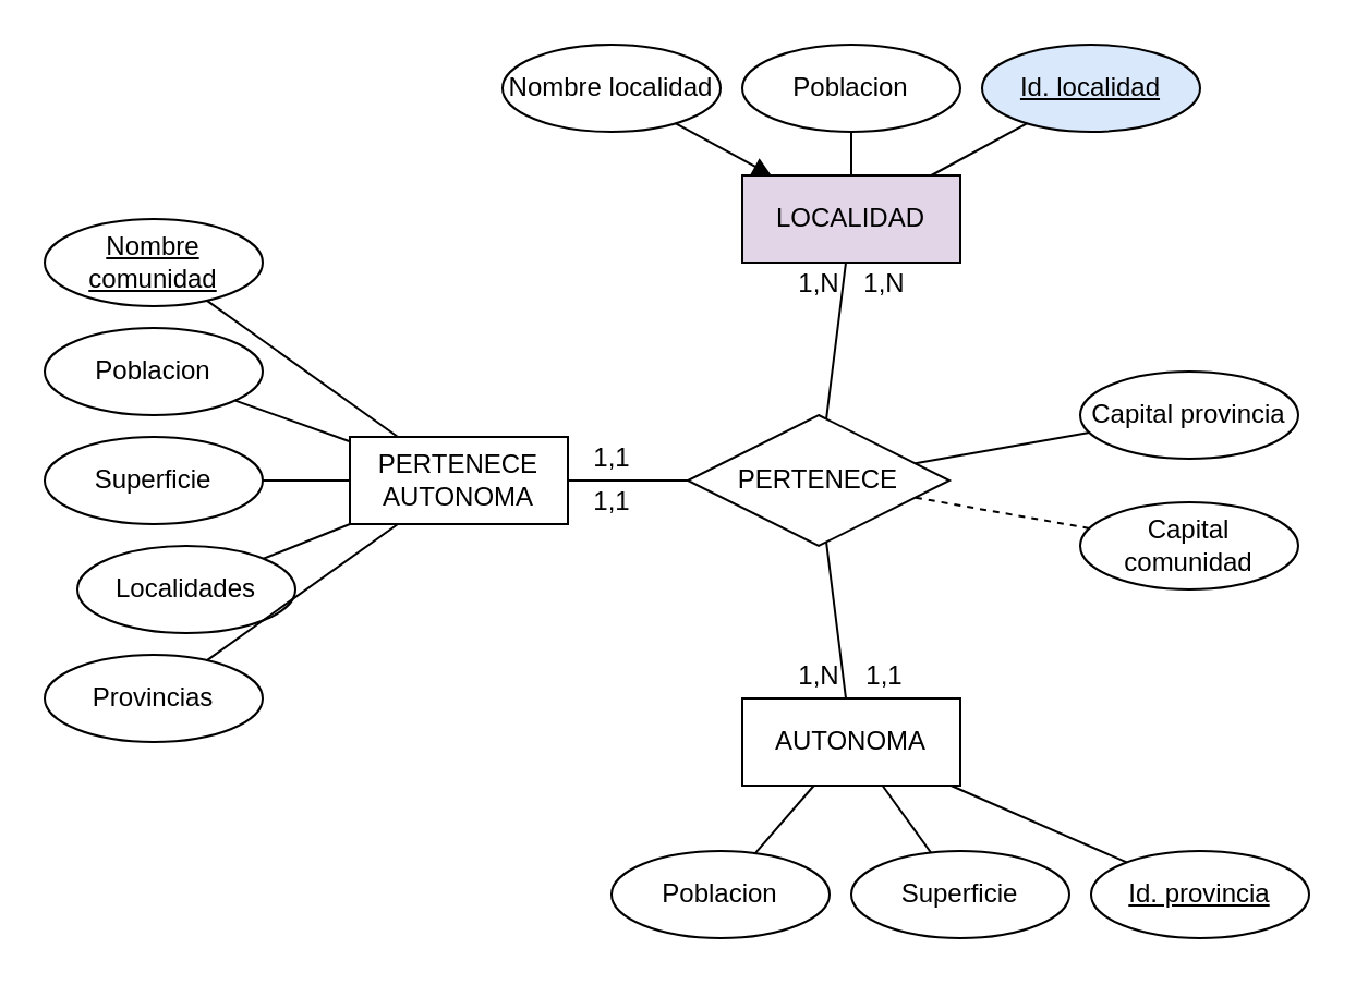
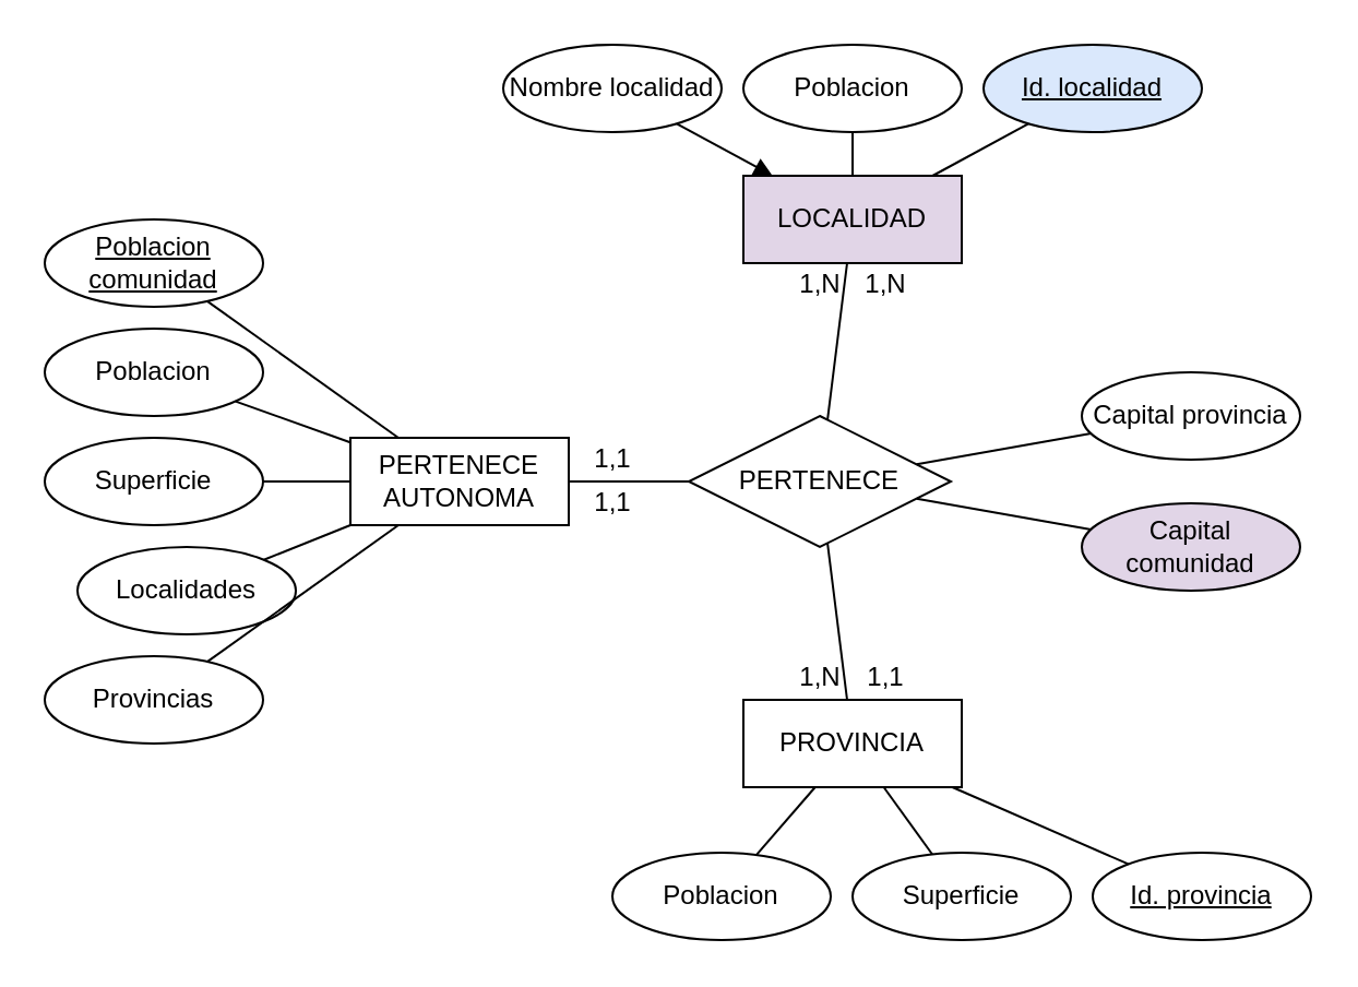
  <mxCell id="0" />
  <mxCell id="1" parent="0" />
  <mxCell id="2" value="LOCALIDAD" style="whiteSpace=wrap;html=1;align=center;fillColor=#e1d5e7;" vertex="1" parent="1"><mxGeometry x="340" y="80" width="100" height="40" as="geometry" /></mxCell>
  <mxCell id="3" value="PERTENECE AUTONOMA" style="whiteSpace=wrap;html=1;align=center;" vertex="1" parent="1"><mxGeometry x="160" y="200" width="100" height="40" as="geometry" /></mxCell>
- <mxCell id="4" value="AUTONOMA" style="whiteSpace=wrap;html=1;align=center;" vertex="1" parent="1"><mxGeometry x="340" y="320" width="100" height="40" as="geometry" /></mxCell>
+ <mxCell id="4" value="PROVINCIA" style="whiteSpace=wrap;html=1;align=center;" vertex="1" parent="1"><mxGeometry x="340" y="320" width="100" height="40" as="geometry" /></mxCell>
  <mxCell id="5" value="Nombre localidad" style="ellipse;whiteSpace=wrap;html=1;align=center;" vertex="1" parent="1"><mxGeometry x="230" y="20" width="100" height="40" as="geometry" /></mxCell>
  <mxCell id="6" value="Poblacion" style="ellipse;whiteSpace=wrap;html=1;align=center;" vertex="1" parent="1"><mxGeometry x="340" y="20" width="100" height="40" as="geometry" /></mxCell>
  <mxCell id="7" value="Poblacion" style="ellipse;whiteSpace=wrap;html=1;align=center;" vertex="1" parent="1"><mxGeometry x="280" y="390" width="100" height="40" as="geometry" /></mxCell>
  <mxCell id="8" value="Superficie" style="ellipse;whiteSpace=wrap;html=1;align=center;" vertex="1" parent="1"><mxGeometry x="390" y="390" width="100" height="40" as="geometry" /></mxCell>
  <mxCell id="9" value="Superficie" style="ellipse;whiteSpace=wrap;html=1;align=center;" vertex="1" parent="1"><mxGeometry x="20" y="200" width="100" height="40" as="geometry" /></mxCell>
- <mxCell id="10" value="&lt;u&gt;Nombre comunidad&lt;/u&gt;" style="ellipse;whiteSpace=wrap;html=1;align=center;" vertex="1" parent="1"><mxGeometry x="20" y="100" width="100" height="40" as="geometry" /></mxCell>
+ <mxCell id="10" value="&lt;u&gt;Poblacion comunidad&lt;/u&gt;" style="ellipse;whiteSpace=wrap;html=1;align=center;" vertex="1" parent="1"><mxGeometry x="20" y="100" width="100" height="40" as="geometry" /></mxCell>
  <mxCell id="11" value="Poblacion" style="ellipse;whiteSpace=wrap;html=1;align=center;" vertex="1" parent="1"><mxGeometry x="20" y="150" width="100" height="40" as="geometry" /></mxCell>
  <mxCell id="12" value="&lt;u&gt;Id. provincia&lt;/u&gt;" style="ellipse;whiteSpace=wrap;html=1;align=center;" vertex="1" parent="1"><mxGeometry x="500" y="390" width="100" height="40" as="geometry" /></mxCell>
  <mxCell id="13" value="PERTENECE" style="shape=rhombus;perimeter=rhombusPerimeter;whiteSpace=wrap;html=1;align=center;" vertex="1" parent="1"><mxGeometry x="315" y="190" width="120" height="60" as="geometry" /></mxCell>
  <mxCell id="14" value="&lt;u&gt;Id. localidad&lt;/u&gt;" style="ellipse;whiteSpace=wrap;html=1;align=center;fillColor=#dae8fc;" vertex="1" parent="1"><mxGeometry x="450" y="20" width="100" height="40" as="geometry" /></mxCell>
  <mxCell id="15" value="" style="endArrow=none;html=1;rounded=0;" edge="1" parent="1" source="3" target="13"><mxGeometry relative="1" as="geometry"><mxPoint x="410" y="240" as="sourcePoint" /><mxPoint x="570" y="240" as="targetPoint" /></mxGeometry></mxCell>
  <mxCell id="16" value="" style="endArrow=none;html=1;rounded=0;" edge="1" parent="1" source="13" target="2"><mxGeometry relative="1" as="geometry"><mxPoint x="270" y="230" as="sourcePoint" /><mxPoint x="340" y="230" as="targetPoint" /></mxGeometry></mxCell>
  <mxCell id="17" value="" style="endArrow=none;html=1;rounded=0;" edge="1" parent="1" source="4" target="13"><mxGeometry relative="1" as="geometry"><mxPoint x="280" y="240" as="sourcePoint" /><mxPoint x="350" y="240" as="targetPoint" /></mxGeometry></mxCell>
  <mxCell id="18" value="" style="endArrow=none;html=1;rounded=0;" edge="1" parent="1" source="10" target="3"><mxGeometry relative="1" as="geometry"><mxPoint x="290" y="250" as="sourcePoint" /><mxPoint x="360" y="250" as="targetPoint" /></mxGeometry></mxCell>
  <mxCell id="19" value="" style="endArrow=none;html=1;rounded=0;" edge="1" parent="1" source="11" target="3"><mxGeometry relative="1" as="geometry"><mxPoint x="300" y="260" as="sourcePoint" /><mxPoint x="370" y="260" as="targetPoint" /></mxGeometry></mxCell>
  <mxCell id="20" value="" style="endArrow=none;html=1;rounded=0;" edge="1" parent="1" source="9" target="3"><mxGeometry relative="1" as="geometry"><mxPoint x="310" y="270" as="sourcePoint" /><mxPoint x="380" y="270" as="targetPoint" /></mxGeometry></mxCell>
  <mxCell id="21" value="" style="endArrow=none;html=1;rounded=0;" edge="1" parent="1" source="7" target="4"><mxGeometry relative="1" as="geometry"><mxPoint x="330" y="290" as="sourcePoint" /><mxPoint x="400" y="290" as="targetPoint" /></mxGeometry></mxCell>
  <mxCell id="22" value="" style="endArrow=none;html=1;rounded=0;" edge="1" parent="1" source="8" target="4"><mxGeometry relative="1" as="geometry"><mxPoint x="340" y="300" as="sourcePoint" /><mxPoint x="410" y="300" as="targetPoint" /></mxGeometry></mxCell>
  <mxCell id="23" value="" style="endArrow=none;html=1;rounded=0;" edge="1" parent="1" source="12" target="4"><mxGeometry relative="1" as="geometry"><mxPoint x="350" y="310" as="sourcePoint" /><mxPoint x="420" y="310" as="targetPoint" /></mxGeometry></mxCell>
  <mxCell id="24" value="" style="endArrow=block;html=1;rounded=0;" edge="1" parent="1" source="5" target="2"><mxGeometry relative="1" as="geometry"><mxPoint x="360" y="320" as="sourcePoint" /><mxPoint x="430" y="320" as="targetPoint" /></mxGeometry></mxCell>
  <mxCell id="25" value="" style="endArrow=none;html=1;rounded=0;" edge="1" parent="1" source="6" target="2"><mxGeometry relative="1" as="geometry"><mxPoint x="370" y="330" as="sourcePoint" /><mxPoint x="440" y="330" as="targetPoint" /></mxGeometry></mxCell>
  <mxCell id="26" value="" style="endArrow=none;html=1;rounded=0;" edge="1" parent="1" source="14" target="2"><mxGeometry relative="1" as="geometry"><mxPoint x="380" y="340" as="sourcePoint" /><mxPoint x="450" y="340" as="targetPoint" /></mxGeometry></mxCell>
  <mxCell id="27" value="Localidades" style="ellipse;whiteSpace=wrap;html=1;align=center;" vertex="1" parent="1"><mxGeometry x="35" y="250" width="100" height="40" as="geometry" /></mxCell>
  <mxCell id="28" value="Provincias" style="ellipse;whiteSpace=wrap;html=1;align=center;" vertex="1" parent="1"><mxGeometry x="20" y="300" width="100" height="40" as="geometry" /></mxCell>
  <mxCell id="29" value="Capital provincia" style="ellipse;whiteSpace=wrap;html=1;align=center;" vertex="1" parent="1"><mxGeometry x="495" y="170" width="100" height="40" as="geometry" /></mxCell>
- <mxCell id="30" value="Capital comunidad" style="ellipse;whiteSpace=wrap;html=1;align=center;" vertex="1" parent="1"><mxGeometry x="495" y="230" width="100" height="40" as="geometry" /></mxCell>
+ <mxCell id="30" value="Capital comunidad" style="ellipse;whiteSpace=wrap;html=1;align=center;fillColor=#e1d5e7;" vertex="1" parent="1"><mxGeometry x="495" y="230" width="100" height="40" as="geometry" /></mxCell>
  <mxCell id="31" value="" style="endArrow=none;html=1;rounded=0;" edge="1" parent="1" source="27" target="3"><mxGeometry relative="1" as="geometry"><mxPoint x="130" y="230" as="sourcePoint" /><mxPoint x="170" y="230" as="targetPoint" /></mxGeometry></mxCell>
  <mxCell id="32" value="" style="endArrow=none;html=1;rounded=0;" edge="1" parent="1" source="28" target="3"><mxGeometry relative="1" as="geometry"><mxPoint x="140" y="240" as="sourcePoint" /><mxPoint x="180" y="240" as="targetPoint" /></mxGeometry></mxCell>
  <mxCell id="33" value="" style="endArrow=none;html=1;rounded=0;" edge="1" parent="1" source="29" target="13"><mxGeometry relative="1" as="geometry"><mxPoint x="150" y="250" as="sourcePoint" /><mxPoint x="190" y="250" as="targetPoint" /></mxGeometry></mxCell>
- <mxCell id="34" value="" style="endArrow=none;html=1;rounded=0;dashed=1;" edge="1" parent="1" source="30" target="13"><mxGeometry relative="1" as="geometry"><mxPoint x="160" y="260" as="sourcePoint" /><mxPoint x="200" y="260" as="targetPoint" /></mxGeometry></mxCell>
+ <mxCell id="34" value="" style="endArrow=none;html=1;rounded=0;" edge="1" parent="1" source="30" target="13"><mxGeometry relative="1" as="geometry"><mxPoint x="160" y="260" as="sourcePoint" /><mxPoint x="200" y="260" as="targetPoint" /></mxGeometry></mxCell>
  <mxCell id="35" value="1,N" style="text;html=1;align=center;verticalAlign=middle;resizable=0;points=[];autosize=1;strokeColor=none;fillColor=none;" vertex="1" parent="1"><mxGeometry x="390" y="120" width="30" height="20" as="geometry" /></mxCell>
  <mxCell id="36" value="1,1" style="text;html=1;align=center;verticalAlign=middle;resizable=0;points=[];autosize=1;strokeColor=none;fillColor=none;" vertex="1" parent="1"><mxGeometry x="390" y="300" width="30" height="20" as="geometry" /></mxCell>
  <mxCell id="37" value="1,1" style="text;html=1;align=center;verticalAlign=middle;resizable=0;points=[];autosize=1;strokeColor=none;fillColor=none;" vertex="1" parent="1"><mxGeometry x="265" y="220" width="30" height="20" as="geometry" /></mxCell>
  <mxCell id="38" value="1,N" style="text;html=1;align=center;verticalAlign=middle;resizable=0;points=[];autosize=1;strokeColor=none;fillColor=none;" vertex="1" parent="1"><mxGeometry x="360" y="300" width="30" height="20" as="geometry" /></mxCell>
  <mxCell id="39" value="1,1" style="text;html=1;align=center;verticalAlign=middle;resizable=0;points=[];autosize=1;strokeColor=none;fillColor=none;" vertex="1" parent="1"><mxGeometry x="265" y="200" width="30" height="20" as="geometry" /></mxCell>
  <mxCell id="40" value="1,N" style="text;html=1;align=center;verticalAlign=middle;resizable=0;points=[];autosize=1;strokeColor=none;fillColor=none;" vertex="1" parent="1"><mxGeometry x="360" y="120" width="30" height="20" as="geometry" /></mxCell>
